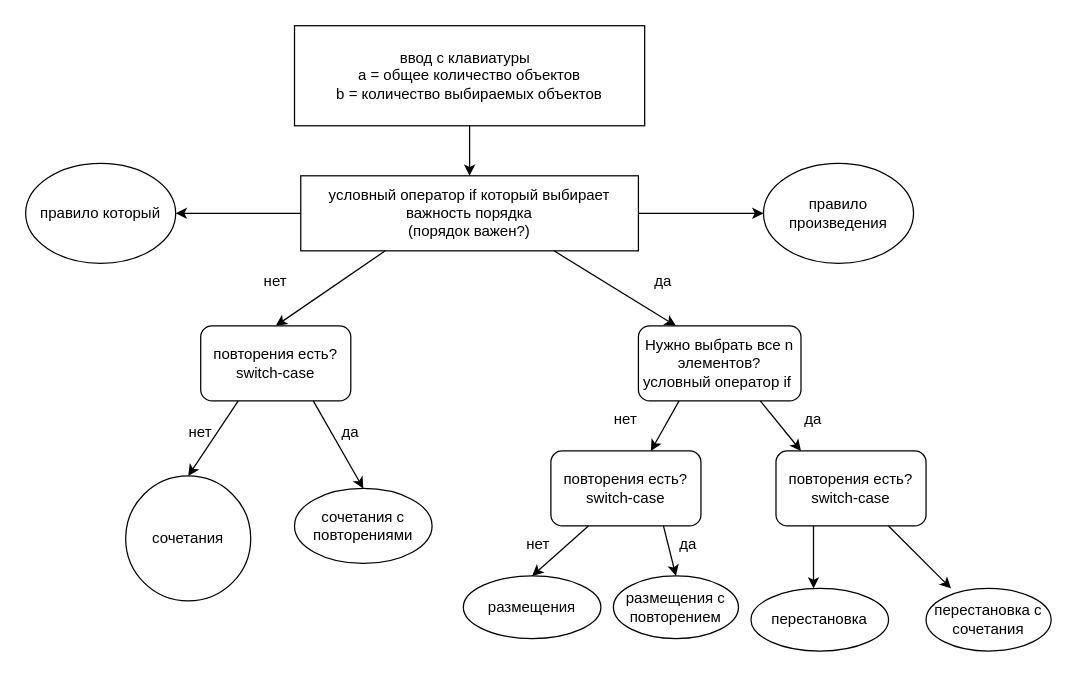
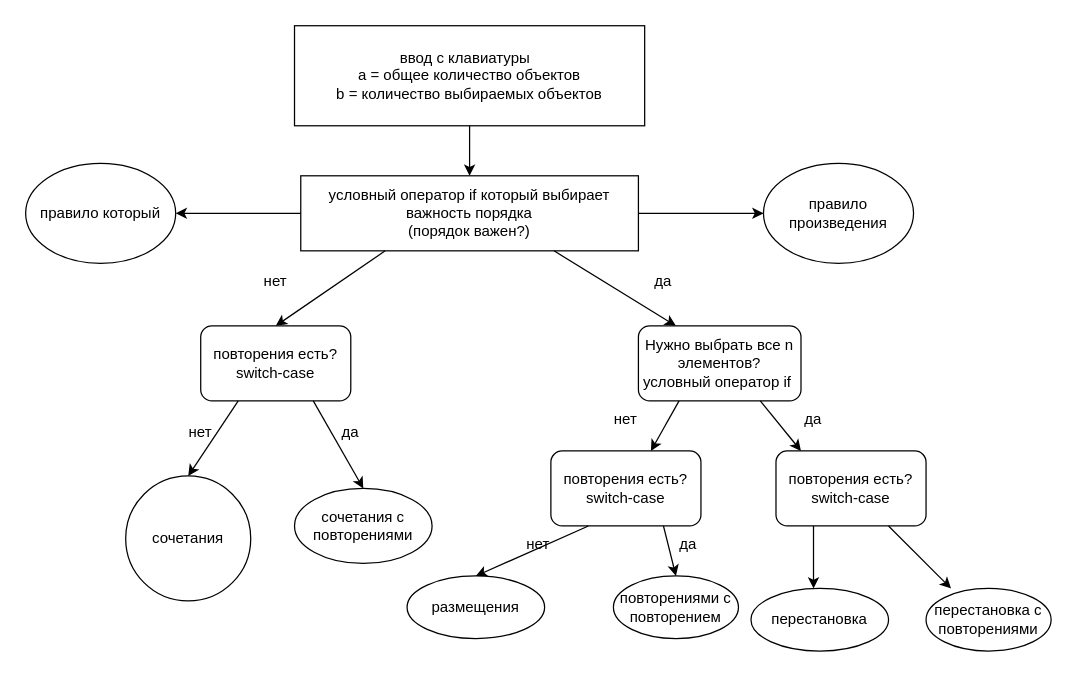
  <mxCell id="0" />
  <mxCell id="1" parent="0" />
  <mxCell id="2" value="ввод с клавиатуры &amp;nbsp;&lt;br&gt;a = общее количество объектов&lt;br&gt;b = количество выбираемых объектов" style="rounded=0;whiteSpace=wrap;html=1;" vertex="1" parent="1"><mxGeometry x="235" y="20" width="280" height="80" as="geometry" /></mxCell>
  <mxCell id="3" value="условный оператор if который выбирает&lt;br&gt;важность порядка&lt;br&gt;(порядок важен?)" style="rounded=0;whiteSpace=wrap;html=1;" vertex="1" parent="1"><mxGeometry x="240" y="140" width="270" height="60" as="geometry" /></mxCell>
  <mxCell id="4" value="" style="endArrow=classic;html=1;rounded=0;exitX=0.5;exitY=1;exitDx=0;exitDy=0;entryX=0.5;entryY=0;entryDx=0;entryDy=0;" edge="1" parent="1" source="2" target="3"><mxGeometry width="50" height="50" relative="1" as="geometry"><mxPoint x="360" y="130" as="sourcePoint" /><mxPoint x="410" y="80" as="targetPoint" /></mxGeometry></mxCell>
  <mxCell id="5" value="" style="endArrow=classic;html=1;rounded=0;exitX=0.25;exitY=1;exitDx=0;exitDy=0;" edge="1" parent="1" source="3"><mxGeometry width="50" height="50" relative="1" as="geometry"><mxPoint x="370" y="250" as="sourcePoint" /><mxPoint x="220" y="260" as="targetPoint" /></mxGeometry></mxCell>
  <mxCell id="6" value="" style="endArrow=classic;html=1;rounded=0;exitX=0.75;exitY=1;exitDx=0;exitDy=0;" edge="1" parent="1" source="3"><mxGeometry width="50" height="50" relative="1" as="geometry"><mxPoint x="370" y="250" as="sourcePoint" /><mxPoint x="540" y="260" as="targetPoint" /></mxGeometry></mxCell>
  <mxCell id="7" value="нет" style="text;html=1;strokeColor=none;fillColor=none;align=center;verticalAlign=middle;whiteSpace=wrap;rounded=0;" vertex="1" parent="1"><mxGeometry x="190" y="210" width="60" height="30" as="geometry" /></mxCell>
  <mxCell id="8" value="да" style="text;html=1;strokeColor=none;fillColor=none;align=center;verticalAlign=middle;whiteSpace=wrap;rounded=0;" vertex="1" parent="1"><mxGeometry x="500" y="210" width="60" height="30" as="geometry" /></mxCell>
  <mxCell id="9" value="повторения есть?&lt;br&gt;switch-case" style="rounded=1;whiteSpace=wrap;html=1;" vertex="1" parent="1"><mxGeometry x="160" y="260" width="120" height="60" as="geometry" /></mxCell>
  <mxCell id="10" value="" style="endArrow=classic;html=1;rounded=0;exitX=0.25;exitY=1;exitDx=0;exitDy=0;entryX=0.5;entryY=0;entryDx=0;entryDy=0;" edge="1" parent="1" source="9" target="14"><mxGeometry width="50" height="50" relative="1" as="geometry"><mxPoint x="310" y="270" as="sourcePoint" /><mxPoint x="180" y="380" as="targetPoint" /></mxGeometry></mxCell>
  <mxCell id="11" value="" style="endArrow=classic;html=1;rounded=0;exitX=0.75;exitY=1;exitDx=0;exitDy=0;entryX=0.5;entryY=0;entryDx=0;entryDy=0;" edge="1" parent="1" source="9" target="15"><mxGeometry width="50" height="50" relative="1" as="geometry"><mxPoint x="310" y="270" as="sourcePoint" /><mxPoint x="260" y="380" as="targetPoint" /></mxGeometry></mxCell>
  <mxCell id="12" value="нет" style="text;html=1;strokeColor=none;fillColor=none;align=center;verticalAlign=middle;whiteSpace=wrap;rounded=0;" vertex="1" parent="1"><mxGeometry x="130" y="330" width="60" height="30" as="geometry" /></mxCell>
  <mxCell id="13" value="да" style="text;html=1;strokeColor=none;fillColor=none;align=center;verticalAlign=middle;whiteSpace=wrap;rounded=0;" vertex="1" parent="1"><mxGeometry x="250" y="330" width="60" height="30" as="geometry" /></mxCell>
  <mxCell id="14" value="сочетания" style="ellipse;whiteSpace=wrap;html=1;" vertex="1" parent="1"><mxGeometry x="100" y="380" width="100" height="100" as="geometry" /></mxCell>
  <mxCell id="15" value="сочетания с повторениями" style="ellipse;whiteSpace=wrap;html=1;" vertex="1" parent="1"><mxGeometry x="235" y="390" width="110" height="60" as="geometry" /></mxCell>
  <mxCell id="16" value="Нужно выбрать все n элементов?&lt;br&gt;условный оператор if&amp;nbsp;" style="rounded=1;whiteSpace=wrap;html=1;" vertex="1" parent="1"><mxGeometry x="510" y="260" width="130" height="60" as="geometry" /></mxCell>
  <mxCell id="17" value="" style="endArrow=classic;html=1;rounded=0;exitX=0.25;exitY=1;exitDx=0;exitDy=0;" edge="1" parent="1" source="16"><mxGeometry width="50" height="50" relative="1" as="geometry"><mxPoint x="520" y="320" as="sourcePoint" /><mxPoint x="520" y="360" as="targetPoint" /></mxGeometry></mxCell>
  <mxCell id="18" value="" style="endArrow=classic;html=1;rounded=0;exitX=0.75;exitY=1;exitDx=0;exitDy=0;" edge="1" parent="1" source="16"><mxGeometry width="50" height="50" relative="1" as="geometry"><mxPoint x="550" y="320" as="sourcePoint" /><mxPoint x="640" y="360" as="targetPoint" /></mxGeometry></mxCell>
  <mxCell id="19" value="повторения есть? switch-case" style="rounded=1;whiteSpace=wrap;html=1;" vertex="1" parent="1"><mxGeometry x="440" y="360" width="120" height="60" as="geometry" /></mxCell>
  <mxCell id="20" value="&lt;span style=&quot;&quot;&gt;повторения есть? switch-case&lt;/span&gt;" style="rounded=1;whiteSpace=wrap;html=1;" vertex="1" parent="1"><mxGeometry x="620" y="360" width="120" height="60" as="geometry" /></mxCell>
  <mxCell id="21" value="нет" style="text;html=1;strokeColor=none;fillColor=none;align=center;verticalAlign=middle;whiteSpace=wrap;rounded=0;" vertex="1" parent="1"><mxGeometry x="470" y="320" width="60" height="30" as="geometry" /></mxCell>
  <mxCell id="22" value="да" style="text;html=1;strokeColor=none;fillColor=none;align=center;verticalAlign=middle;whiteSpace=wrap;rounded=0;" vertex="1" parent="1"><mxGeometry x="620" y="320" width="60" height="30" as="geometry" /></mxCell>
  <mxCell id="23" value="" style="endArrow=classic;html=1;rounded=0;exitX=0.25;exitY=1;exitDx=0;exitDy=0;entryX=0.5;entryY=0;entryDx=0;entryDy=0;" edge="1" parent="1" source="19" target="27"><mxGeometry width="50" height="50" relative="1" as="geometry"><mxPoint x="540" y="460" as="sourcePoint" /><mxPoint x="460" y="460" as="targetPoint" /></mxGeometry></mxCell>
  <mxCell id="24" value="" style="endArrow=classic;html=1;rounded=0;exitX=0.75;exitY=1;exitDx=0;exitDy=0;" edge="1" parent="1" source="19"><mxGeometry width="50" height="50" relative="1" as="geometry"><mxPoint x="500" y="460" as="sourcePoint" /><mxPoint x="540" y="460" as="targetPoint" /></mxGeometry></mxCell>
  <mxCell id="25" value="нет" style="text;html=1;strokeColor=none;fillColor=none;align=center;verticalAlign=middle;whiteSpace=wrap;rounded=0;" vertex="1" parent="1"><mxGeometry x="400" y="420" width="60" height="30" as="geometry" /></mxCell>
  <mxCell id="26" value="да" style="text;html=1;strokeColor=none;fillColor=none;align=center;verticalAlign=middle;whiteSpace=wrap;rounded=0;" vertex="1" parent="1"><mxGeometry x="520" y="420" width="60" height="30" as="geometry" /></mxCell>
- <mxCell id="27" value="размещения" style="ellipse;whiteSpace=wrap;html=1;" vertex="1" parent="1"><mxGeometry x="370" y="460" width="110" height="50" as="geometry" /></mxCell>
- <mxCell id="28" value="размещения с повторением" style="ellipse;whiteSpace=wrap;html=1;" vertex="1" parent="1"><mxGeometry x="490" y="460" width="100" height="50" as="geometry" /></mxCell>
+ <mxCell id="27" value="размещения" style="ellipse;whiteSpace=wrap;html=1;" vertex="1" parent="1"><mxGeometry x="325" y="460" width="110" height="50" as="geometry" /></mxCell>
+ <mxCell id="28" value="повторениями с повторением" style="ellipse;whiteSpace=wrap;html=1;" vertex="1" parent="1"><mxGeometry x="490" y="460" width="100" height="50" as="geometry" /></mxCell>
  <mxCell id="29" value="" style="endArrow=classic;html=1;rounded=0;exitX=0.25;exitY=1;exitDx=0;exitDy=0;" edge="1" parent="1" source="20"><mxGeometry width="50" height="50" relative="1" as="geometry"><mxPoint x="740" y="460" as="sourcePoint" /><mxPoint x="650" y="470" as="targetPoint" /></mxGeometry></mxCell>
  <mxCell id="30" value="" style="endArrow=classic;html=1;rounded=0;exitX=0.75;exitY=1;exitDx=0;exitDy=0;" edge="1" parent="1" source="20"><mxGeometry width="50" height="50" relative="1" as="geometry"><mxPoint x="740" y="460" as="sourcePoint" /><mxPoint x="760" y="470" as="targetPoint" /></mxGeometry></mxCell>
  <mxCell id="31" value="перестановка" style="ellipse;whiteSpace=wrap;html=1;" vertex="1" parent="1"><mxGeometry x="600" y="470" width="110" height="50" as="geometry" /></mxCell>
- <mxCell id="32" value="перестановка с сочетания" style="ellipse;whiteSpace=wrap;html=1;" vertex="1" parent="1"><mxGeometry x="740" y="470" width="100" height="50" as="geometry" /></mxCell>
+ <mxCell id="32" value="перестановка с повторениями" style="ellipse;whiteSpace=wrap;html=1;" vertex="1" parent="1"><mxGeometry x="740" y="470" width="100" height="50" as="geometry" /></mxCell>
  <mxCell id="33" value="" style="endArrow=classic;html=1;rounded=0;exitX=0;exitY=0.5;exitDx=0;exitDy=0;" edge="1" parent="1" source="3"><mxGeometry width="50" height="50" relative="1" as="geometry"><mxPoint x="380" y="240" as="sourcePoint" /><mxPoint x="140" y="170" as="targetPoint" /></mxGeometry></mxCell>
  <mxCell id="34" value="" style="endArrow=classic;html=1;rounded=0;exitX=1;exitY=0.5;exitDx=0;exitDy=0;" edge="1" parent="1" source="3"><mxGeometry width="50" height="50" relative="1" as="geometry"><mxPoint x="380" y="240" as="sourcePoint" /><mxPoint x="610" y="170" as="targetPoint" /></mxGeometry></mxCell>
  <mxCell id="35" value="правило который" style="ellipse;whiteSpace=wrap;html=1;" vertex="1" parent="1"><mxGeometry x="20" y="130" width="120" height="80" as="geometry" /></mxCell>
  <mxCell id="36" value="правило произведения" style="ellipse;whiteSpace=wrap;html=1;" vertex="1" parent="1"><mxGeometry x="610" y="130" width="120" height="80" as="geometry" /></mxCell>
